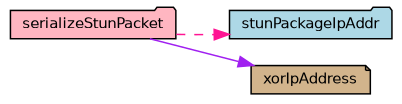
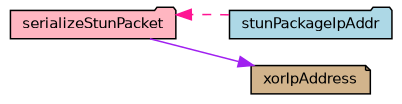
  digraph {
    rankdir=LR
    node [color=black fontname=Helvetica fontsize=10 shape=folder style=filled]
    edge [fontname=Helvetica fontsize=10 labelfontname=Helvetica labelfontsize=10]
    n1 [fillcolor=lightpink fontcolor=black height=0.2 label=serializeStunPacket width=0.4]
    n2 [fillcolor=lightblue height=0.2 label=stunPackageIpAddr width=0.4]
    n3 [fillcolor=tan height=0.2 label=xorIpAddress shape=note width=0.4]
-   n1 -> n2 [color=deeppink style=dashed]
+   n2 -> n1 [color=deeppink style=dashed]
    n1 -> n3 [color=purple style=solid]
  }
